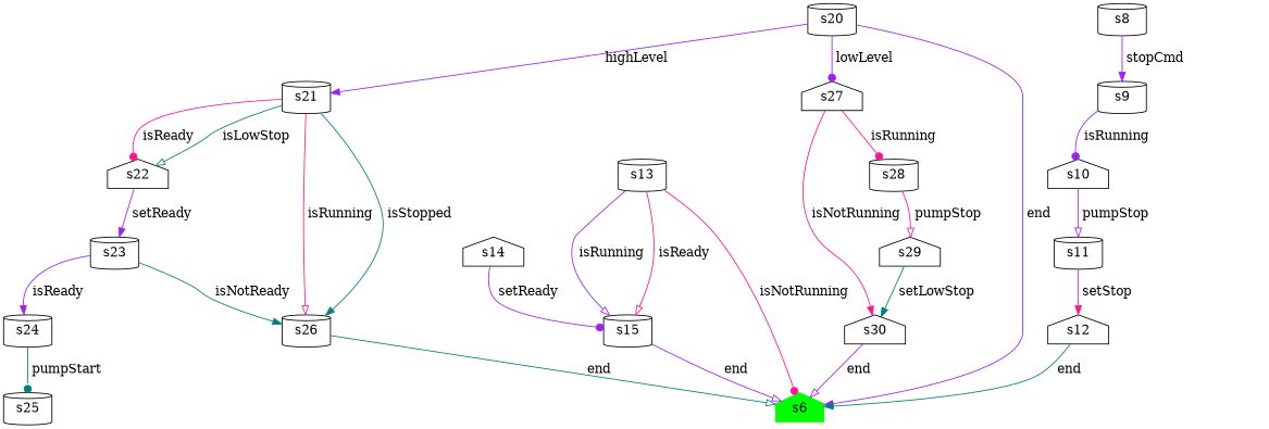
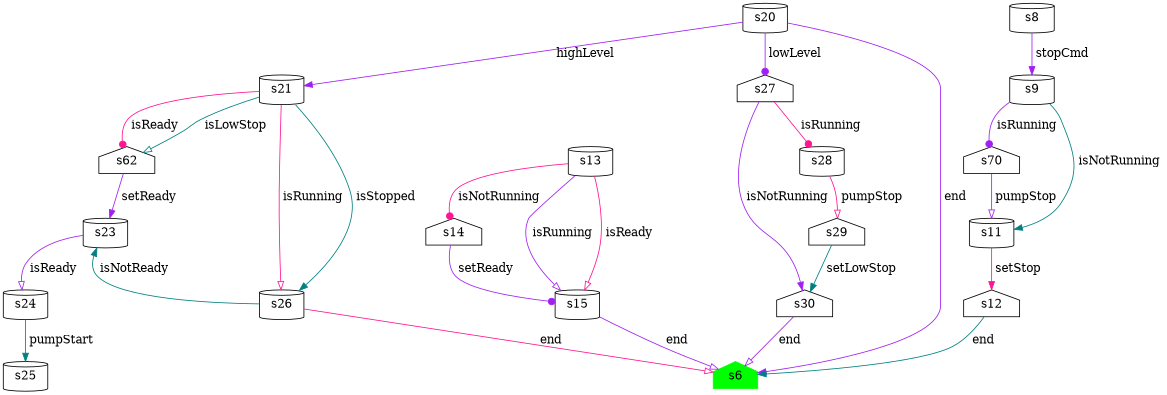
  digraph {
    rankdir=TB
    node [shape=cylinder]
    edge [arrowhead=normal color=purple]
    n1 [color=green label=s6 shape=house style=filled]
    n2 [label=s8]
    n3 [label=s9]
    n4 [label=s20]
    n5 [label=s21]
    n6 [label=s27 shape=house]
-   n7 [label=s10 shape=house]
+   n7 [label=s70 shape=house]
    n8 [label=s11]
    n9 [label=s13]
    n10 [label=s14 shape=house]
    n11 [label=s15]
-   n12 [label=s22 shape=house]
+   n12 [label=s62 shape=house]
    n13 [label=s26]
    n14 [label=s30 shape=house]
    n15 [label=s28]
    n16 [label=s12 shape=house]
    n17 [label=s23]
    n18 [label=s29 shape=house]
    n19 [label=s24]
    n20 [label=s25]
    n2 -> n3 [label=" stopCmd "]
    n3 -> n7 [arrowhead=dot label=" isRunning "]
+   n3 -> n8 [color=teal label=" isNotRunning "]
    n4 -> n1 [label=" end "]
    n4 -> n5 [label=" highLevel "]
    n4 -> n6 [arrowhead=dot label=" lowLevel "]
    n5 -> n12 [arrowhead=dot color=deeppink label=" isReady "]
    n5 -> n12 [arrowhead=onormal color=teal label=" isLowStop "]
    n5 -> n13 [color=teal label=" isStopped "]
    n5 -> n13 [arrowhead=onormal color=deeppink label=" isRunning "]
-   n6 -> n14 [color=deeppink label=" isNotRunning "]
+   n6 -> n14 [label=" isNotRunning "]
    n6 -> n15 [arrowhead=dot color=deeppink label=" isRunning "]
    n7 -> n8 [arrowhead=onormal label=" pumpStop "]
    n8 -> n16 [color=deeppink label=" setStop "]
-   n9 -> n1 [arrowhead=dot color=deeppink label=" isNotRunning "]
+   n9 -> n10 [arrowhead=dot color=deeppink label=" isNotRunning "]
    n9 -> n11 [arrowhead=onormal color=deeppink label=" isReady "]
    n9 -> n11 [arrowhead=onormal label=" isRunning "]
    n10 -> n11 [arrowhead=dot label=" setReady "]
    n11 -> n1 [arrowhead=onormal label=" end "]
    n12 -> n17 [label=" setReady "]
-   n13 -> n1 [arrowhead=onormal color=teal label=" end "]
+   n13 -> n1 [arrowhead=onormal color=deeppink label=" end "]
    n14 -> n1 [arrowhead=onormal label=" end "]
    n15 -> n18 [arrowhead=onormal color=deeppink label=" pumpStop "]
    n16 -> n1 [color=teal label=" end "]
-   n17 -> n13 [color=teal label=" isNotReady "]
-   n17 -> n19 [label=" isReady "]
+   n13 -> n17 [color=teal label=" isNotReady "]
+   n17 -> n19 [arrowhead=onormal label=" isReady "]
    n18 -> n14 [color=teal label=" setLowStop "]
-   n19 -> n20 [arrowhead=dot color=teal label=" pumpStart "]
+   n19 -> n20 [color=teal label=" pumpStart "]
  }
